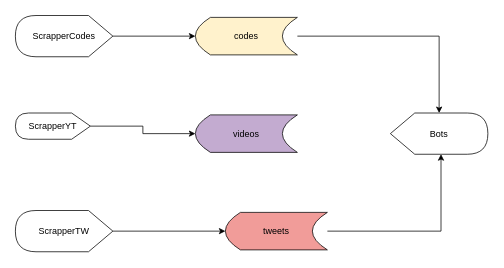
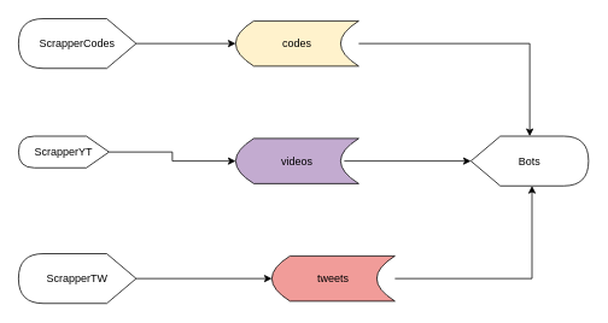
  <mxCell id="0" />
  <mxCell id="1" parent="0" />
  <mxCell id="2" style="edgeStyle=orthogonalEdgeStyle;rounded=0;orthogonalLoop=1;jettySize=auto;html=1;" parent="1" source="3" target="8" edge="1"><mxGeometry relative="1" as="geometry" /></mxCell>
  <mxCell id="3" value="codes" style="shape=dataStorage;whiteSpace=wrap;html=1;fixedSize=1;fillColor=#FFF2CC;" parent="1" vertex="1"><mxGeometry x="260" y="22.5" width="136" height="50" as="geometry" /></mxCell>
  <mxCell id="4" value="videos" style="shape=dataStorage;whiteSpace=wrap;html=1;fixedSize=1;fillColor=#C3ABD0;" parent="1" vertex="1"><mxGeometry x="260" y="152.5" width="136" height="50" as="geometry" /></mxCell>
  <mxCell id="5" style="edgeStyle=orthogonalEdgeStyle;rounded=0;orthogonalLoop=1;jettySize=auto;html=1;entryX=0;entryY=0;entryDx=67.5;entryDy=55;entryPerimeter=0;" parent="1" source="6" target="8" edge="1"><mxGeometry relative="1" as="geometry" /></mxCell>
  <mxCell id="6" value="tweets" style="shape=dataStorage;whiteSpace=wrap;html=1;fixedSize=1;fillColor=#F19C99;" parent="1" vertex="1"><mxGeometry x="300" y="282.5" width="136" height="50" as="geometry" /></mxCell>
+ <mxCell id="7" style="edgeStyle=orthogonalEdgeStyle;rounded=0;orthogonalLoop=1;jettySize=auto;html=1;entryX=0.882;entryY=0.5;entryDx=0;entryDy=0;entryPerimeter=0;startArrow=classic;startFill=1;endArrow=none;endFill=0;" parent="1" source="8" target="4" edge="1"><mxGeometry relative="1" as="geometry" /></mxCell>
  <mxCell id="8" value="Bots" style="shape=display;whiteSpace=wrap;html=1;" parent="1" vertex="1"><mxGeometry x="520" y="150" width="130" height="55" as="geometry" /></mxCell>
  <mxCell id="9" style="edgeStyle=orthogonalEdgeStyle;rounded=0;orthogonalLoop=1;jettySize=auto;html=1;entryX=0;entryY=0.5;entryDx=0;entryDy=0;" parent="1" source="10" target="6" edge="1"><mxGeometry relative="1" as="geometry" /></mxCell>
  <mxCell id="10" value="ScrapperTW" style="shape=display;whiteSpace=wrap;html=1;flipH=1;" parent="1" vertex="1"><mxGeometry x="20" y="280" width="130" height="55" as="geometry" /></mxCell>
  <mxCell id="11" style="edgeStyle=orthogonalEdgeStyle;rounded=0;orthogonalLoop=1;jettySize=auto;html=1;entryX=0;entryY=0.5;entryDx=0;entryDy=0;" parent="1" source="12" target="4" edge="1"><mxGeometry relative="1" as="geometry" /></mxCell>
  <mxCell id="12" value="ScrapperYT" style="shape=display;whiteSpace=wrap;html=1;flipH=1;" parent="1" vertex="1"><mxGeometry x="20" y="150" width="100" height="35" as="geometry" /></mxCell>
  <mxCell id="13" style="edgeStyle=orthogonalEdgeStyle;rounded=0;orthogonalLoop=1;jettySize=auto;html=1;entryX=0;entryY=0.5;entryDx=0;entryDy=0;" parent="1" source="14" target="3" edge="1"><mxGeometry relative="1" as="geometry" /></mxCell>
  <mxCell id="14" value="ScrapperCodes" style="shape=display;whiteSpace=wrap;html=1;flipH=1;" parent="1" vertex="1"><mxGeometry x="20" y="20" width="130" height="55" as="geometry" /></mxCell>
